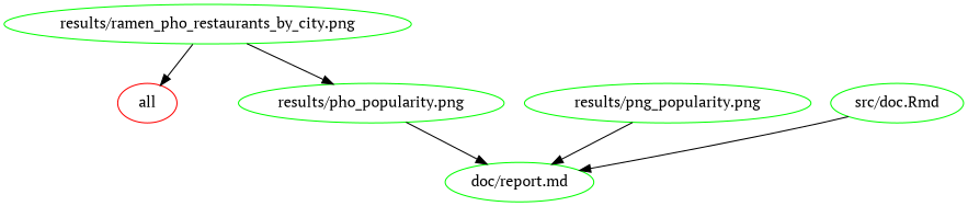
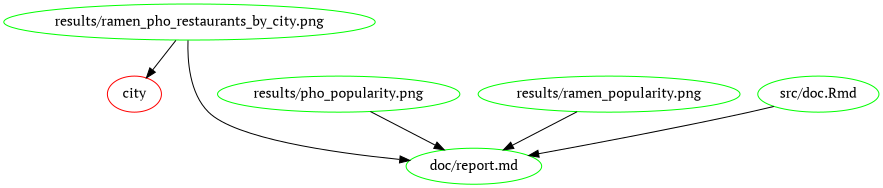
  digraph {
    fontname="PT Serif"
    node [color=green fontname="PT Serif"]
    edge [fontname="PT Serif"]
-   n1 [color=red label=all]
+   n1 [color=red label=city]
    n2 [label="doc/report.md"]
    n3 [label="results/pho_popularity.png"]
    n4 [label="results/ramen_pho_restaurants_by_city.png"]
-   n5 [label="results/png_popularity.png"]
+   n5 [label="results/ramen_popularity.png"]
    n6 [label="src/doc.Rmd"]
    n3 -> n2
    n4 -> n1
-   n4 -> n3
+   n4 -> n2
    n5 -> n2
    n6 -> n2
  }
